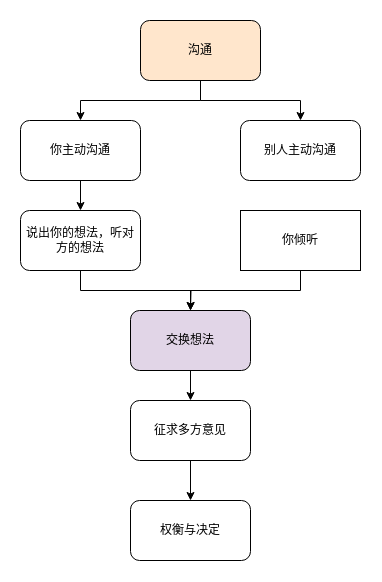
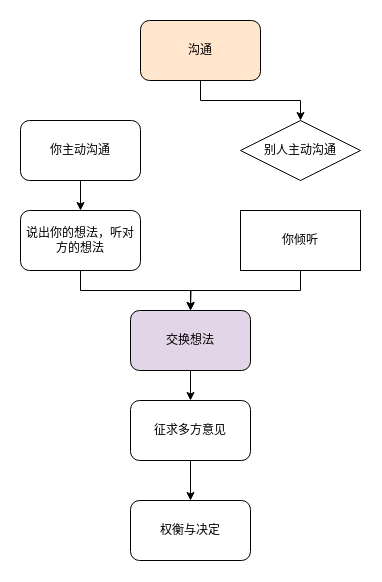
  <mxCell id="0" />
  <mxCell id="1" parent="0" />
  <mxCell id="2" style="edgeStyle=orthogonalEdgeStyle;rounded=0;orthogonalLoop=1;jettySize=auto;html=1;exitX=0.5;exitY=1;exitDx=0;exitDy=0;entryX=0.5;entryY=0;entryDx=0;entryDy=0;" edge="1" parent="1" source="3" target="5"><mxGeometry relative="1" as="geometry" /></mxCell>
  <mxCell id="3" value="你主动沟通" style="rounded=1;whiteSpace=wrap;html=1;" vertex="1" parent="1"><mxGeometry x="20" y="120" width="120" height="60" as="geometry" /></mxCell>
  <mxCell id="4" style="edgeStyle=orthogonalEdgeStyle;rounded=0;orthogonalLoop=1;jettySize=auto;html=1;exitX=0.5;exitY=1;exitDx=0;exitDy=0;" edge="1" parent="1" source="5"><mxGeometry relative="1" as="geometry"><mxPoint x="190" y="310" as="targetPoint" /></mxGeometry></mxCell>
  <mxCell id="5" value="说出你的想法，听对方的想法" style="rounded=1;whiteSpace=wrap;html=1;" vertex="1" parent="1"><mxGeometry x="20" y="210" width="120" height="60" as="geometry" /></mxCell>
  <mxCell id="6" style="edgeStyle=orthogonalEdgeStyle;rounded=0;orthogonalLoop=1;jettySize=auto;html=1;exitX=0.5;exitY=1;exitDx=0;exitDy=0;entryX=0.5;entryY=0;entryDx=0;entryDy=0;" edge="1" parent="1" source="7" target="8"><mxGeometry relative="1" as="geometry" /></mxCell>
  <mxCell id="7" value="征求多方意见" style="rounded=1;whiteSpace=wrap;html=1;" vertex="1" parent="1"><mxGeometry x="130" y="400" width="120" height="60" as="geometry" /></mxCell>
  <mxCell id="8" value="权衡与决定" style="rounded=1;whiteSpace=wrap;html=1;" vertex="1" parent="1"><mxGeometry x="130" y="500" width="120" height="60" as="geometry" /></mxCell>
- <mxCell id="9" value="别人主动沟通" style="rounded=1;whiteSpace=wrap;html=1;" vertex="1" parent="1"><mxGeometry x="240" y="120" width="120" height="60" as="geometry" /></mxCell>
+ <mxCell id="9" value="别人主动沟通" style="rhombus;whiteSpace=wrap;html=1;" vertex="1" parent="1"><mxGeometry x="240" y="120" width="120" height="60" as="geometry" /></mxCell>
  <mxCell id="10" style="edgeStyle=orthogonalEdgeStyle;rounded=0;orthogonalLoop=1;jettySize=auto;html=1;exitX=0.5;exitY=1;exitDx=0;exitDy=0;entryX=0.5;entryY=0;entryDx=0;entryDy=0;" edge="1" parent="1" source="11" target="13"><mxGeometry relative="1" as="geometry" /></mxCell>
  <mxCell id="11" value="你倾听" style="whiteSpace=wrap;html=1;rounded=0;" vertex="1" parent="1"><mxGeometry x="240" y="210" width="120" height="60" as="geometry" /></mxCell>
  <mxCell id="12" style="edgeStyle=orthogonalEdgeStyle;rounded=0;orthogonalLoop=1;jettySize=auto;html=1;exitX=0.5;exitY=1;exitDx=0;exitDy=0;entryX=0.5;entryY=0;entryDx=0;entryDy=0;" edge="1" parent="1" source="13" target="7"><mxGeometry relative="1" as="geometry" /></mxCell>
  <mxCell id="13" value="交换想法" style="rounded=1;whiteSpace=wrap;html=1;fillColor=#e1d5e7;" vertex="1" parent="1"><mxGeometry x="130" y="310" width="120" height="60" as="geometry" /></mxCell>
  <mxCell id="14" style="edgeStyle=orthogonalEdgeStyle;rounded=0;orthogonalLoop=1;jettySize=auto;html=1;exitX=0.5;exitY=1;exitDx=0;exitDy=0;entryX=0.5;entryY=0;entryDx=0;entryDy=0;" edge="1" parent="1" source="16" target="9"><mxGeometry relative="1" as="geometry" /></mxCell>
- <mxCell id="15" style="edgeStyle=orthogonalEdgeStyle;rounded=0;orthogonalLoop=1;jettySize=auto;html=1;exitX=0.5;exitY=1;exitDx=0;exitDy=0;entryX=0.5;entryY=0;entryDx=0;entryDy=0;" edge="1" parent="1" source="16" target="3"><mxGeometry relative="1" as="geometry" /></mxCell>
  <mxCell id="16" value="沟通" style="rounded=1;whiteSpace=wrap;html=1;fillColor=#ffe6cc;" vertex="1" parent="1"><mxGeometry x="140" y="20" width="120" height="60" as="geometry" /></mxCell>
